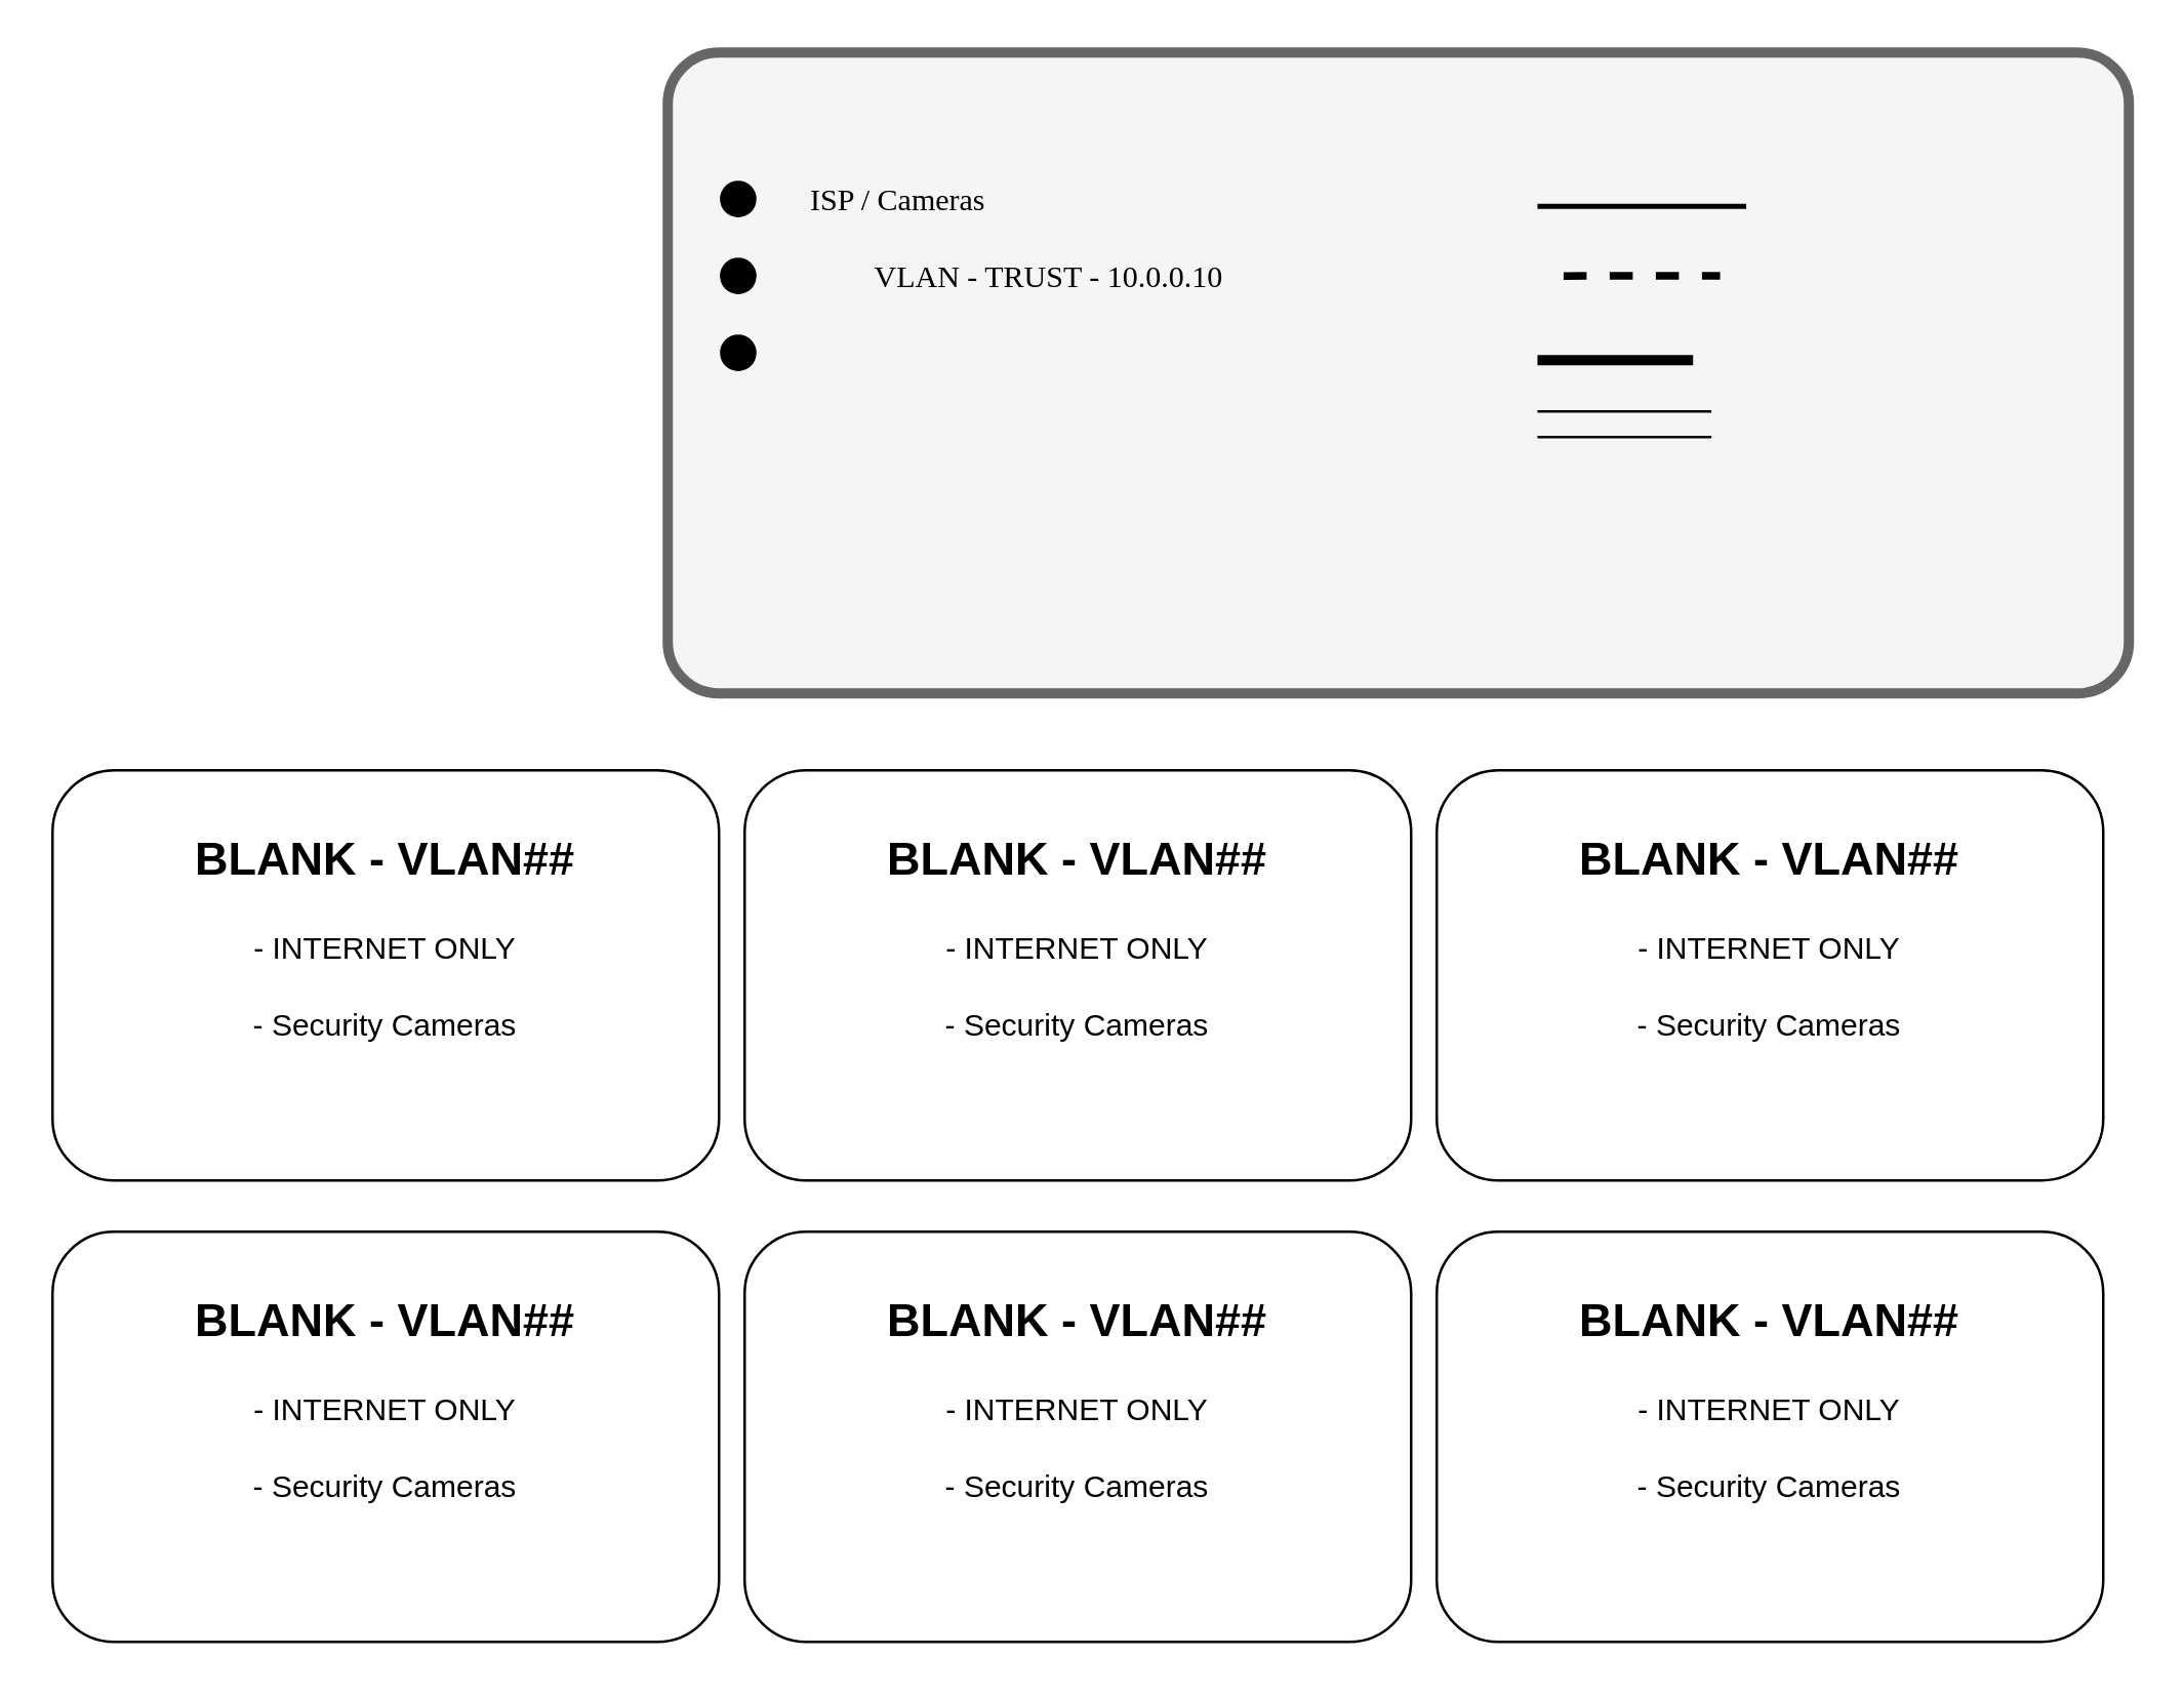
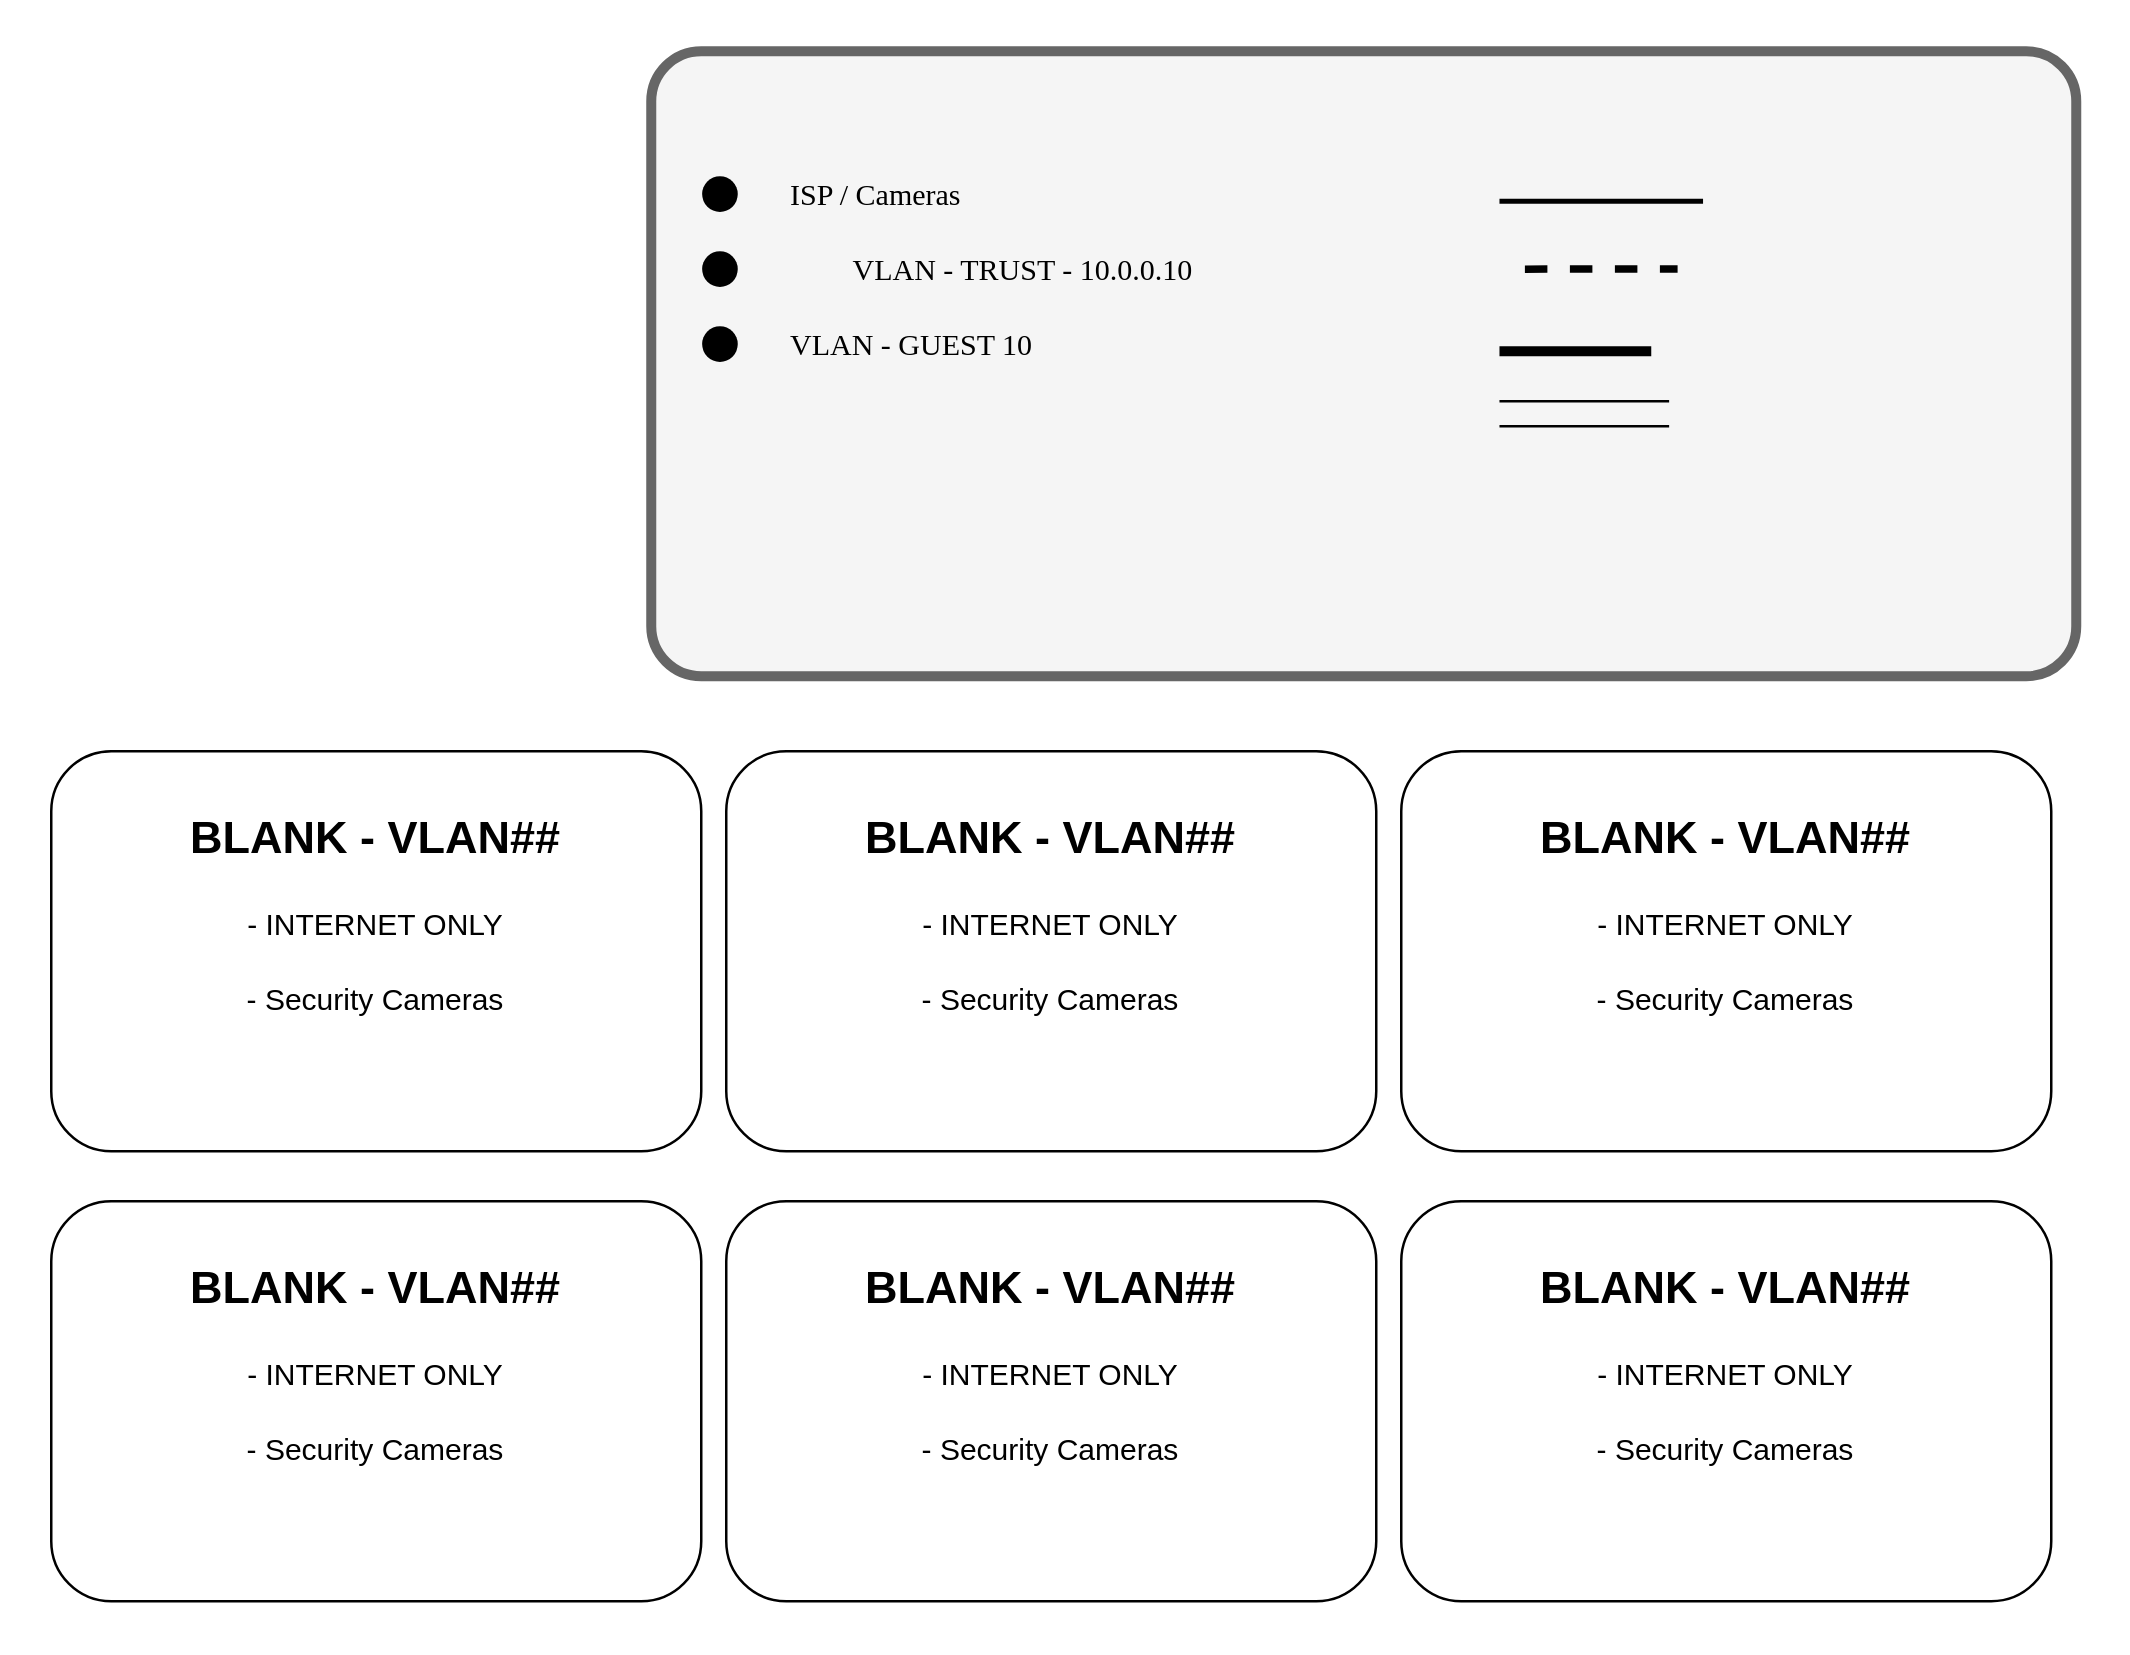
  <mxCell id="0" />
  <mxCell id="1" parent="0" />
  <mxCell id="2" value="" style="group;arcSize=1;" vertex="1" connectable="0" parent="1"><mxGeometry x="560" y="300" width="260" height="160" as="geometry" /></mxCell>
  <mxCell id="3" value="" style="rounded=1;whiteSpace=wrap;html=1;" vertex="1" parent="2"><mxGeometry width="260" height="160" as="geometry" /></mxCell>
  <mxCell id="4" value="&lt;b&gt;&lt;font style=&quot;font-size: 18px;&quot;&gt;&lt;font&gt;BLANK - VLAN##&lt;/font&gt;&lt;font&gt;&lt;br&gt;&lt;/font&gt;&lt;/font&gt;&lt;/b&gt;" style="text;html=1;align=center;verticalAlign=middle;whiteSpace=wrap;rounded=0;" vertex="1" parent="2"><mxGeometry x="30" y="20" width="200" height="30" as="geometry" /></mxCell>
  <mxCell id="5" value="- INTERNET ONLY" style="text;html=1;align=center;verticalAlign=middle;whiteSpace=wrap;rounded=0;" vertex="1" parent="2"><mxGeometry x="40" y="60" width="180" height="20" as="geometry" /></mxCell>
  <mxCell id="6" value="- Security Cameras" style="text;html=1;align=center;verticalAlign=middle;whiteSpace=wrap;rounded=0;" vertex="1" parent="2"><mxGeometry x="40" y="90" width="180" height="20" as="geometry" /></mxCell>
  <mxCell id="7" value="" style="group;arcSize=1;" vertex="1" connectable="0" parent="1"><mxGeometry x="290" y="300" width="260" height="160" as="geometry" /></mxCell>
  <mxCell id="8" value="" style="rounded=1;whiteSpace=wrap;html=1;" vertex="1" parent="7"><mxGeometry width="260" height="160" as="geometry" /></mxCell>
  <mxCell id="9" value="&lt;b&gt;&lt;font style=&quot;font-size: 18px;&quot;&gt;&lt;font&gt;BLANK - VLAN##&lt;/font&gt;&lt;font&gt;&lt;br&gt;&lt;/font&gt;&lt;/font&gt;&lt;/b&gt;" style="text;html=1;align=center;verticalAlign=middle;whiteSpace=wrap;rounded=0;" vertex="1" parent="7"><mxGeometry x="30" y="20" width="200" height="30" as="geometry" /></mxCell>
  <mxCell id="10" value="- INTERNET ONLY" style="text;html=1;align=center;verticalAlign=middle;whiteSpace=wrap;rounded=0;" vertex="1" parent="7"><mxGeometry x="40" y="60" width="180" height="20" as="geometry" /></mxCell>
  <mxCell id="11" value="- Security Cameras" style="text;html=1;align=center;verticalAlign=middle;whiteSpace=wrap;rounded=0;" vertex="1" parent="7"><mxGeometry x="40" y="90" width="180" height="20" as="geometry" /></mxCell>
  <mxCell id="12" value="" style="group" vertex="1" connectable="0" parent="1"><mxGeometry x="260" y="20" width="570" height="250" as="geometry" /></mxCell>
  <mxCell id="13" value="" style="rounded=1;whiteSpace=wrap;html=1;glass=0;shadow=0;fillColor=#f5f5f5;fontColor=#333333;strokeColor=#666666;strokeWidth=4;arcSize=8;" vertex="1" parent="12"><mxGeometry width="570" height="250" as="geometry" /></mxCell>
  <mxCell id="14" value="" style="ellipse;whiteSpace=wrap;html=1;aspect=fixed;fillColor=#000000;strokeColor=none;" vertex="1" parent="12"><mxGeometry x="20.357" y="50" width="14.25" height="14.25" as="geometry" /></mxCell>
  <mxCell id="15" value="" style="ellipse;whiteSpace=wrap;html=1;aspect=fixed;fillColor=#000000;strokeColor=none;" vertex="1" parent="12"><mxGeometry x="20.357" y="80" width="14.25" height="14.25" as="geometry" /></mxCell>
  <mxCell id="16" value="" style="ellipse;whiteSpace=wrap;html=1;aspect=fixed;fillColor=#000000;strokeColor=none;" vertex="1" parent="12"><mxGeometry x="20.357" y="110" width="14.25" height="14.25" as="geometry" /></mxCell>
  <mxCell id="17" value="ISP / Cameras" style="text;html=1;align=left;verticalAlign=middle;rounded=0;fontFamily=Tahoma;labelBackgroundColor=none;labelBorderColor=none;textShadow=0;whiteSpace=wrap;fontStyle=0" vertex="1" parent="12"><mxGeometry x="54.286" y="47.5" width="230.714" height="20" as="geometry" /></mxCell>
+ <mxCell id="18" value="VLAN - GUEST 10" style="text;html=1;align=left;verticalAlign=middle;rounded=0;fontFamily=Tahoma;labelBackgroundColor=none;labelBorderColor=none;textShadow=0;whiteSpace=wrap;fontStyle=0" vertex="1" parent="12"><mxGeometry x="54.286" y="107.5" width="285" height="20" as="geometry" /></mxCell>
  <mxCell id="19" value="VLAN - TRUST - 10.0.0.10" style="text;html=1;align=left;verticalAlign=middle;rounded=0;fontFamily=Tahoma;labelBackgroundColor=none;labelBorderColor=none;textShadow=0;whiteSpace=wrap;fontStyle=0" vertex="1" parent="12"><mxGeometry x="79.286" y="77.5" width="271.429" height="20" as="geometry" /></mxCell>
  <mxCell id="20" value="" style="line;strokeWidth=2;rotatable=0;dashed=0;labelPosition=right;align=left;verticalAlign=middle;spacingTop=0;spacingLeft=6;points=[];portConstraint=eastwest;" vertex="1" parent="12"><mxGeometry x="339.286" y="55" width="81.429" height="10" as="geometry" /></mxCell>
  <mxCell id="21" value="" style="endArrow=none;dashed=1;html=1;rounded=0;strokeWidth=3;" edge="1" parent="12"><mxGeometry width="50" height="50" relative="1" as="geometry"><mxPoint x="349.464" y="87.16" as="sourcePoint" /><mxPoint x="410.536" y="87.08" as="targetPoint" /></mxGeometry></mxCell>
  <mxCell id="22" value="" style="line;strokeWidth=4;rotatable=0;dashed=0;labelPosition=right;align=left;verticalAlign=middle;spacingTop=0;spacingLeft=6;points=[];portConstraint=eastwest;" vertex="1" parent="12"><mxGeometry x="339.29" y="115" width="60.71" height="10" as="geometry" /></mxCell>
  <mxCell id="23" value="" style="verticalLabelPosition=bottom;shadow=0;dashed=0;align=center;html=1;verticalAlign=top;shape=mxgraph.electrical.transmission.2_line_bus;" vertex="1" parent="12"><mxGeometry x="339.291" y="140" width="67.857" height="10" as="geometry" /></mxCell>
  <mxCell id="24" value="" style="group;arcSize=1;" vertex="1" connectable="0" parent="1"><mxGeometry x="560" y="480" width="260" height="160" as="geometry" /></mxCell>
  <mxCell id="25" value="" style="rounded=1;whiteSpace=wrap;html=1;" vertex="1" parent="24"><mxGeometry width="260" height="160" as="geometry" /></mxCell>
  <mxCell id="26" value="&lt;b&gt;&lt;font style=&quot;font-size: 18px;&quot;&gt;&lt;font&gt;BLANK - VLAN##&lt;/font&gt;&lt;font&gt;&lt;br&gt;&lt;/font&gt;&lt;/font&gt;&lt;/b&gt;" style="text;html=1;align=center;verticalAlign=middle;whiteSpace=wrap;rounded=0;" vertex="1" parent="24"><mxGeometry x="30" y="20" width="200" height="30" as="geometry" /></mxCell>
  <mxCell id="27" value="- INTERNET ONLY" style="text;html=1;align=center;verticalAlign=middle;whiteSpace=wrap;rounded=0;" vertex="1" parent="24"><mxGeometry x="40" y="60" width="180" height="20" as="geometry" /></mxCell>
  <mxCell id="28" value="- Security Cameras" style="text;html=1;align=center;verticalAlign=middle;whiteSpace=wrap;rounded=0;" vertex="1" parent="24"><mxGeometry x="40" y="90" width="180" height="20" as="geometry" /></mxCell>
  <mxCell id="29" value="" style="group;arcSize=1;" vertex="1" connectable="0" parent="1"><mxGeometry x="290" y="480" width="260" height="160" as="geometry" /></mxCell>
  <mxCell id="30" value="" style="rounded=1;whiteSpace=wrap;html=1;" vertex="1" parent="29"><mxGeometry width="260" height="160" as="geometry" /></mxCell>
  <mxCell id="31" value="&lt;b&gt;&lt;font style=&quot;font-size: 18px;&quot;&gt;&lt;font&gt;BLANK - VLAN##&lt;/font&gt;&lt;font&gt;&lt;br&gt;&lt;/font&gt;&lt;/font&gt;&lt;/b&gt;" style="text;html=1;align=center;verticalAlign=middle;whiteSpace=wrap;rounded=0;" vertex="1" parent="29"><mxGeometry x="30" y="20" width="200" height="30" as="geometry" /></mxCell>
  <mxCell id="32" value="- INTERNET ONLY" style="text;html=1;align=center;verticalAlign=middle;whiteSpace=wrap;rounded=0;" vertex="1" parent="29"><mxGeometry x="40" y="60" width="180" height="20" as="geometry" /></mxCell>
  <mxCell id="33" value="- Security Cameras" style="text;html=1;align=center;verticalAlign=middle;whiteSpace=wrap;rounded=0;" vertex="1" parent="29"><mxGeometry x="40" y="90" width="180" height="20" as="geometry" /></mxCell>
  <mxCell id="34" value="" style="group;arcSize=1;absoluteArcSize=0;" vertex="1" connectable="0" parent="1"><mxGeometry x="20" y="300" width="260" height="160" as="geometry" /></mxCell>
  <mxCell id="35" value="" style="rounded=1;whiteSpace=wrap;html=1;" vertex="1" parent="34"><mxGeometry width="260" height="160" as="geometry" /></mxCell>
  <mxCell id="36" value="&lt;b&gt;&lt;font style=&quot;font-size: 18px;&quot;&gt;&lt;font&gt;BLANK - VLAN##&lt;/font&gt;&lt;font&gt;&lt;br&gt;&lt;/font&gt;&lt;/font&gt;&lt;/b&gt;" style="text;html=1;align=center;verticalAlign=middle;whiteSpace=wrap;rounded=0;" vertex="1" parent="34"><mxGeometry x="30" y="20" width="200" height="30" as="geometry" /></mxCell>
  <mxCell id="37" value="- INTERNET ONLY" style="text;html=1;align=center;verticalAlign=middle;whiteSpace=wrap;rounded=0;" vertex="1" parent="34"><mxGeometry x="40" y="60" width="180" height="20" as="geometry" /></mxCell>
  <mxCell id="38" value="- Security Cameras" style="text;html=1;align=center;verticalAlign=middle;whiteSpace=wrap;rounded=0;" vertex="1" parent="34"><mxGeometry x="40" y="90" width="180" height="20" as="geometry" /></mxCell>
  <mxCell id="39" value="" style="group;arcSize=1;" vertex="1" connectable="0" parent="1"><mxGeometry x="20" y="480" width="260" height="160" as="geometry" /></mxCell>
  <mxCell id="40" value="" style="rounded=1;whiteSpace=wrap;html=1;" vertex="1" parent="39"><mxGeometry width="260" height="160" as="geometry" /></mxCell>
  <mxCell id="41" value="&lt;b&gt;&lt;font style=&quot;font-size: 18px;&quot;&gt;&lt;font&gt;BLANK - VLAN##&lt;/font&gt;&lt;font&gt;&lt;br&gt;&lt;/font&gt;&lt;/font&gt;&lt;/b&gt;" style="text;html=1;align=center;verticalAlign=middle;whiteSpace=wrap;rounded=0;" vertex="1" parent="39"><mxGeometry x="30" y="20" width="200" height="30" as="geometry" /></mxCell>
  <mxCell id="42" value="- INTERNET ONLY" style="text;html=1;align=center;verticalAlign=middle;whiteSpace=wrap;rounded=0;" vertex="1" parent="39"><mxGeometry x="40" y="60" width="180" height="20" as="geometry" /></mxCell>
  <mxCell id="43" value="- Security Cameras" style="text;html=1;align=center;verticalAlign=middle;whiteSpace=wrap;rounded=0;" vertex="1" parent="39"><mxGeometry x="40" y="90" width="180" height="20" as="geometry" /></mxCell>
